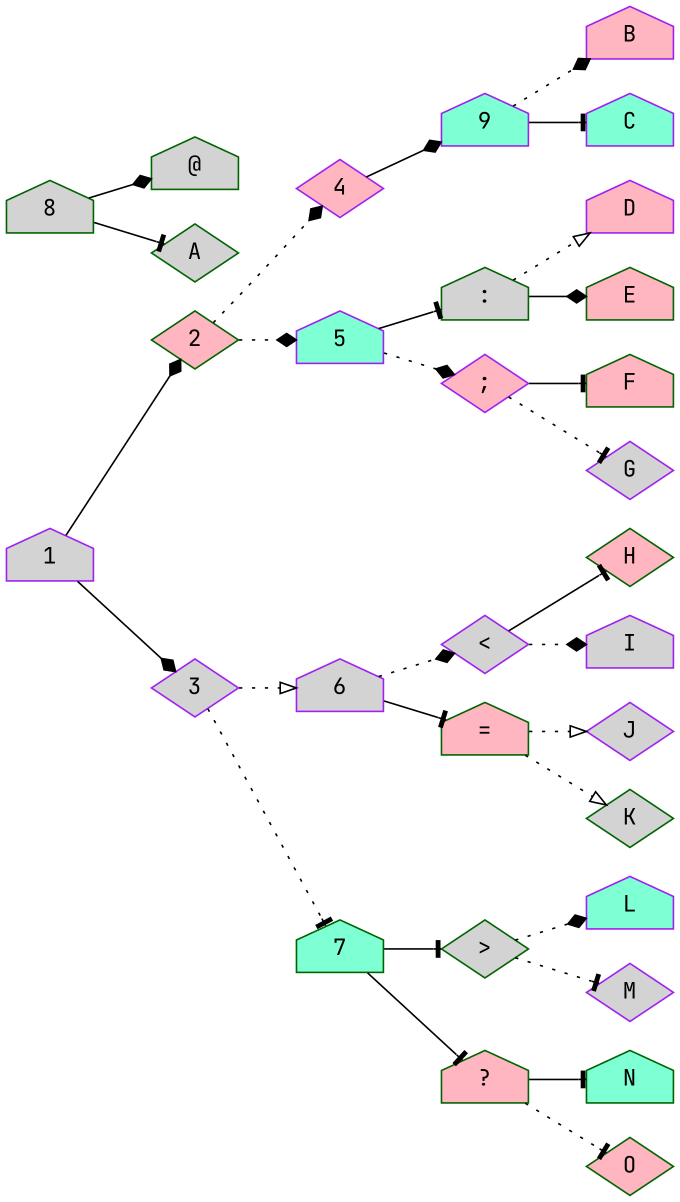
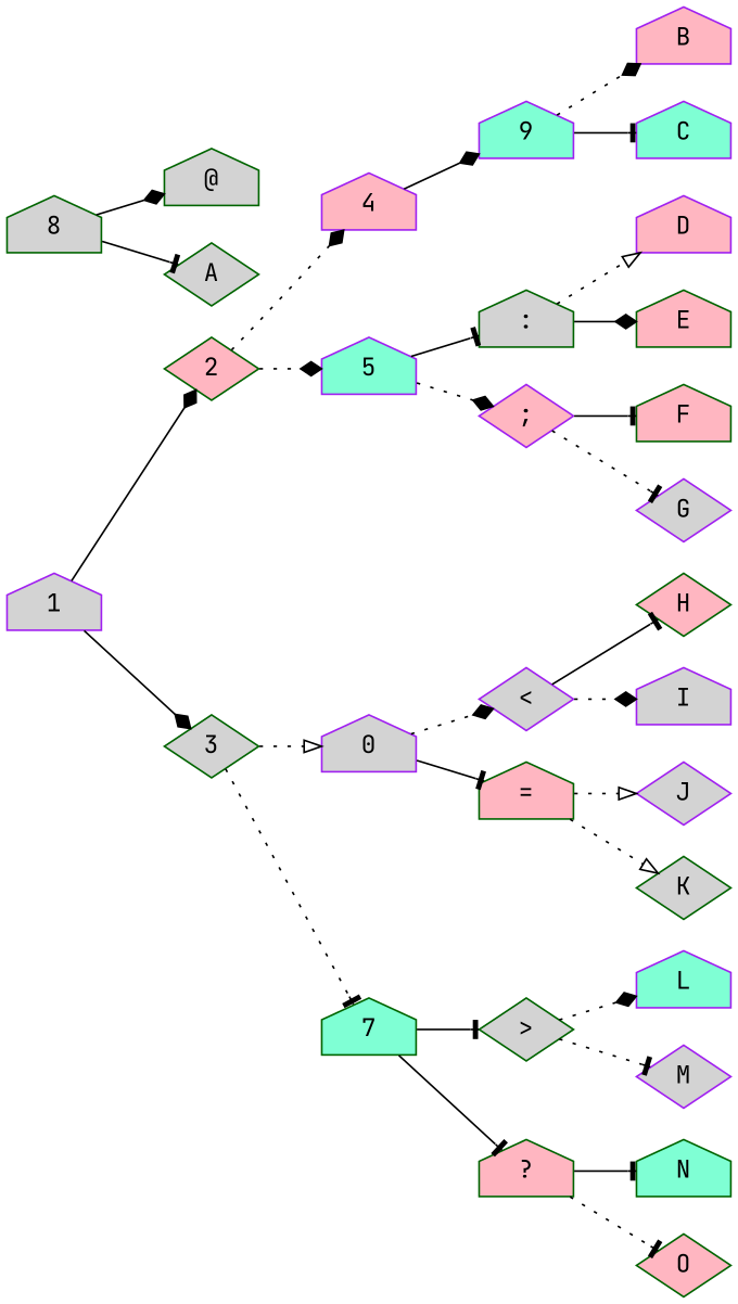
  digraph {
    fontname="JetBrains Mono"
    rankdir=LR
    node [color=darkgreen fillcolor=lightgrey fontname="JetBrains Mono" shape=house style=filled]
    edge [arrowhead=tee fontname="JetBrains Mono" style=dotted]
    n1 [color=purple label=1]
    n2 [fillcolor=lightpink label=2 shape=diamond]
-   n3 [color=purple label=3 shape=diamond]
-   n4 [color=purple fillcolor=lightpink label=4 shape=diamond]
+   n3 [label=3 shape=diamond]
+   n4 [color=purple fillcolor=lightpink label=4]
    n5 [color=purple fillcolor=aquamarine label=5]
-   n6 [color=purple label=6]
+   n6 [color=purple label=0]
    n7 [fillcolor=aquamarine label=7]
    n8 [color=purple fillcolor=aquamarine label=9]
    n9 [label=":"]
    n10 [color=purple fillcolor=lightpink label=";" shape=diamond]
    n11 [label=8]
    n12 [label="@"]
    n13 [label=A shape=diamond]
    n14 [color=purple fillcolor=lightpink label=B]
    n15 [color=purple fillcolor=aquamarine label=C]
    n16 [color=purple fillcolor=lightpink label=D]
    n17 [fillcolor=lightpink label=E]
    n18 [fillcolor=lightpink label=F]
    n19 [color=purple label=G shape=diamond]
    n20 [color=purple label="<" shape=diamond]
    n21 [fillcolor=lightpink label="="]
    n22 [label=">" shape=diamond]
    n23 [fillcolor=lightpink label="?"]
    n24 [fillcolor=lightpink label=H shape=diamond]
    n25 [color=purple label=I]
    n26 [color=purple label=J shape=diamond]
    n27 [label=K shape=diamond]
    n28 [color=purple fillcolor=aquamarine label=L]
    n29 [color=purple label=M shape=diamond]
    n30 [fillcolor=aquamarine label=N]
    n31 [fillcolor=lightpink label=O shape=diamond]
    n1 -> n2 [arrowhead=diamond style=solid]
    n1 -> n3 [arrowhead=diamond style=solid]
    n2 -> n4 [arrowhead=diamond]
    n2 -> n5 [arrowhead=diamond]
    n3 -> n6 [arrowhead=onormal]
    n3 -> n7
    n4 -> n8 [arrowhead=diamond style=solid]
    n5 -> n9 [style=solid]
    n5 -> n10 [arrowhead=diamond]
    n6 -> n20 [arrowhead=diamond]
    n6 -> n21 [style=solid]
    n7 -> n22 [style=solid]
    n7 -> n23 [style=solid]
    n8 -> n14 [arrowhead=diamond]
    n8 -> n15 [style=solid]
    n9 -> n16 [arrowhead=onormal]
    n9 -> n17 [arrowhead=diamond style=solid]
    n10 -> n18 [style=solid]
    n10 -> n19
    n11 -> n12 [arrowhead=diamond style=solid]
    n11 -> n13 [style=solid]
    n20 -> n24 [style=solid]
    n20 -> n25 [arrowhead=diamond]
    n21 -> n26 [arrowhead=onormal]
    n21 -> n27 [arrowhead=onormal]
    n22 -> n28 [arrowhead=diamond]
    n22 -> n29
    n23 -> n30 [style=solid]
    n23 -> n31
  }
